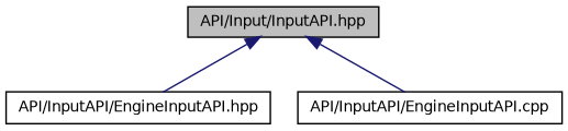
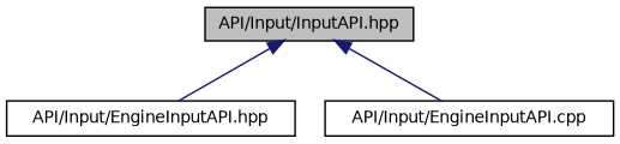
  digraph {
    node [color=black fillcolor=white fontname=Helvetica fontsize=10 shape=record style=filled]
    edge [color=midnightblue dir=back fontname=Helvetica fontsize=10 labelfontname=Helvetica labelfontsize=10 style=solid]
    n1 [fillcolor=grey75 fontcolor=black height=0.2 label="API/Input/InputAPI.hpp" width=0.4]
-   n2 [height=0.2 label="API/InputAPI/EngineInputAPI.hpp" width=0.4]
-   n3 [height=0.2 label="API/InputAPI/EngineInputAPI.cpp" width=0.4]
+   n2 [height=0.2 label="API/Input/EngineInputAPI.hpp" width=0.4]
+   n3 [height=0.2 label="API/Input/EngineInputAPI.cpp" width=0.4]
    n1 -> n2
    n1 -> n3
  }
